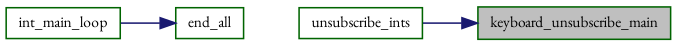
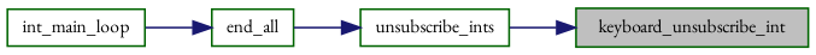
  digraph {
    fontname="EB Garamond"
    rankdir=RL
    node [color=darkgreen fillcolor=white fontname="EB Garamond" fontsize=10 shape=record style=filled]
    edge [color=midnightblue dir=back fontname="EB Garamond" fontsize=10 labelfontname=Helvetica labelfontsize=10 style=solid]
-   n1 [fillcolor=grey75 fontcolor=black height=0.2 label=keyboard_unsubscribe_main width=0.4]
+   n1 [fillcolor=grey75 fontcolor=black height=0.2 label=keyboard_unsubscribe_int width=0.4]
    n2 [height=0.2 label=unsubscribe_ints width=0.4]
    n3 [height=0.2 label=end_all width=0.4]
    n4 [height=0.2 label=int_main_loop width=0.4]
    n1 -> n2
+   n2 -> n3
    n3 -> n4
  }
